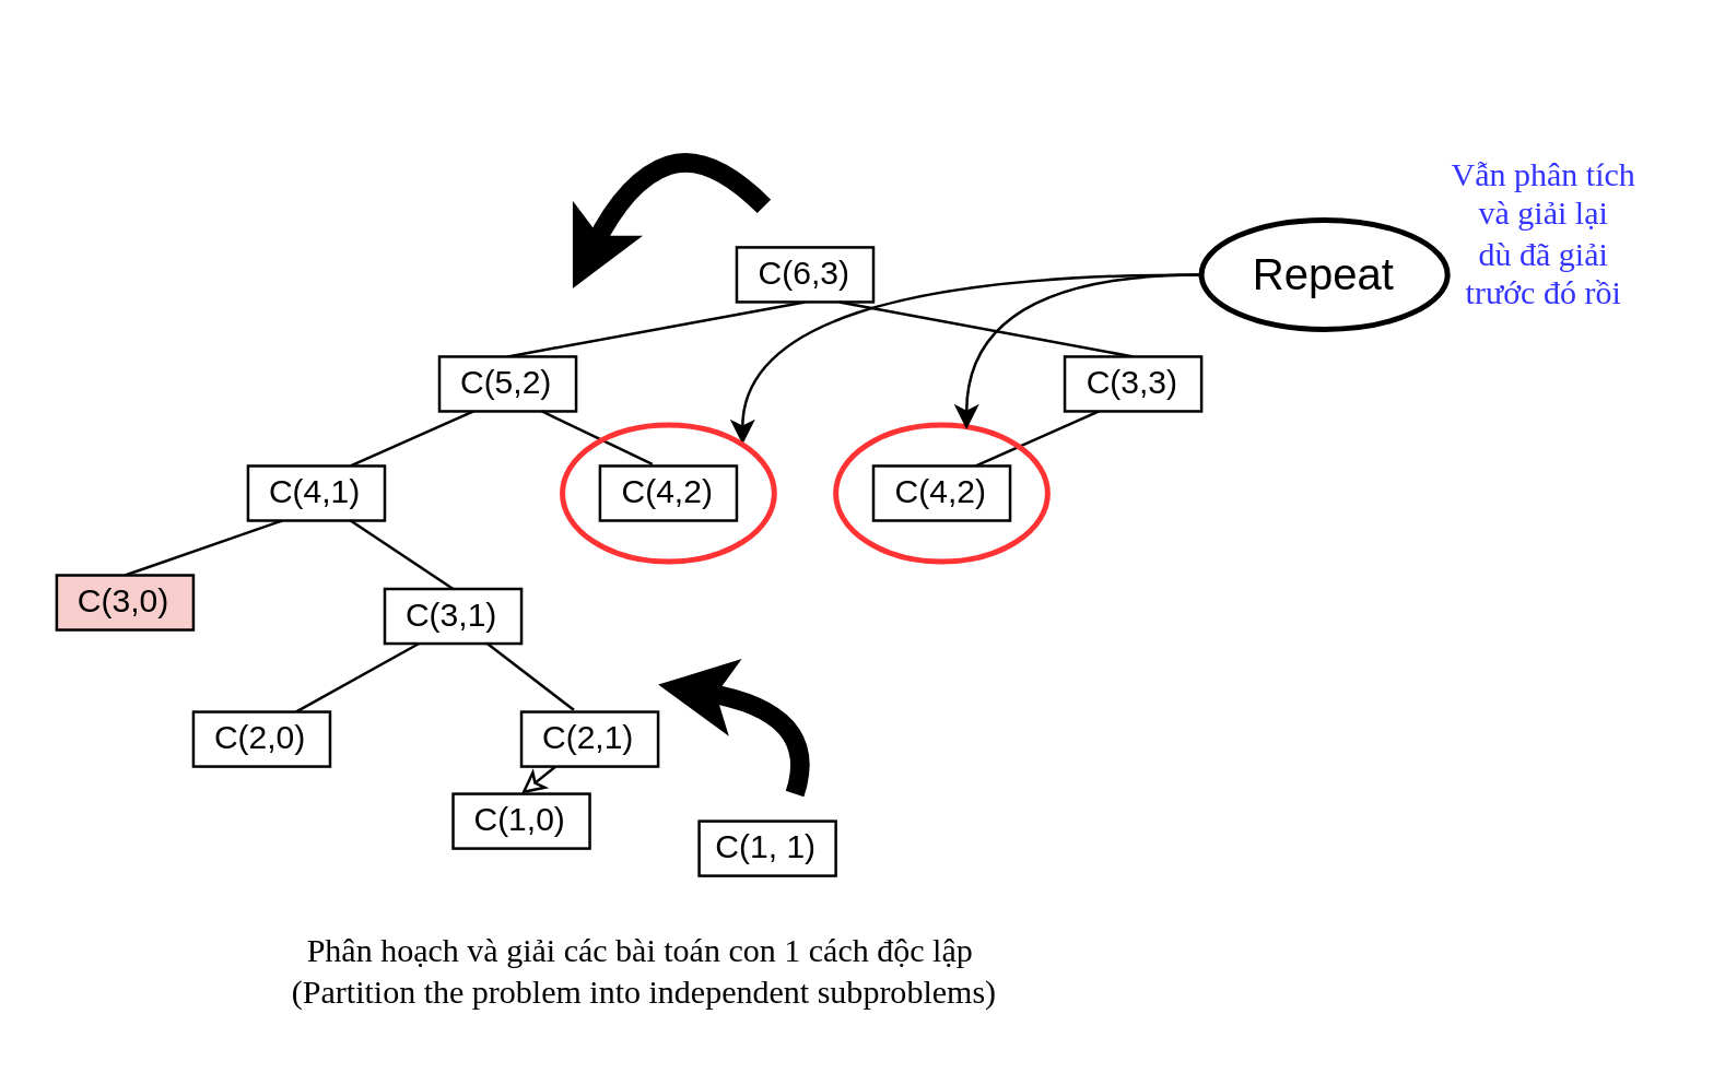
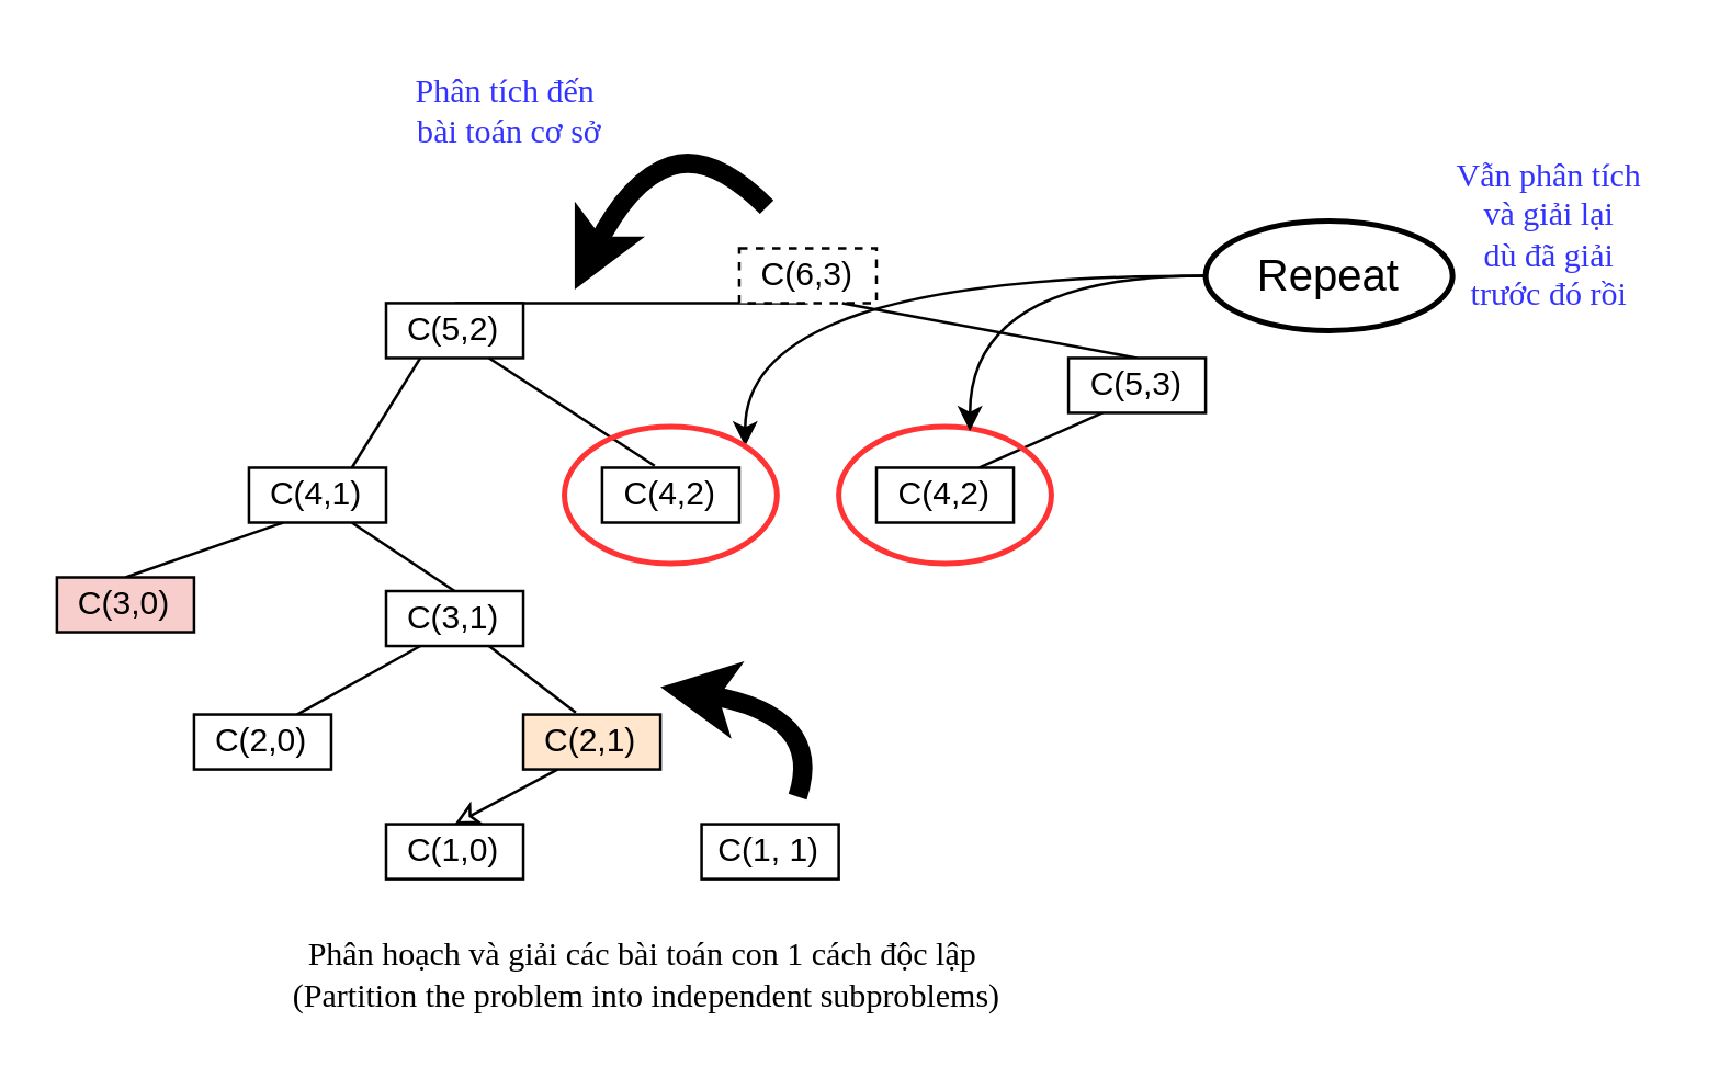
  <mxCell id="0" />
  <mxCell id="1" parent="0" />
  <mxCell id="2" style="rounded=0;orthogonalLoop=1;jettySize=auto;html=1;exitX=0.5;exitY=1;exitDx=0;exitDy=0;entryX=0.5;entryY=0;entryDx=0;entryDy=0;endArrow=none;endFill=0;" parent="1" source="3" target="6" edge="1"><mxGeometry relative="1" as="geometry"><mxPoint x="201.5" y="140" as="targetPoint" /><mxPoint x="246.5" y="110" as="sourcePoint" /></mxGeometry></mxCell>
- <mxCell id="3" value="C(6,3)" style="rounded=0;whiteSpace=wrap;html=1;" parent="1" vertex="1"><mxGeometry x="269" y="90" width="50" height="20" as="geometry" /></mxCell>
+ <mxCell id="3" value="C(6,3)" style="rounded=0;whiteSpace=wrap;html=1;dashed=1;" parent="1" vertex="1"><mxGeometry x="269" y="90" width="50" height="20" as="geometry" /></mxCell>
  <mxCell id="4" style="rounded=0;orthogonalLoop=1;jettySize=auto;html=1;exitX=0.75;exitY=1;exitDx=0;exitDy=0;entryX=0.5;entryY=0;entryDx=0;entryDy=0;strokeColor=default;endArrow=none;endFill=0;" parent="1" source="3" target="14" edge="1"><mxGeometry relative="1" as="geometry"><mxPoint x="348.15" y="139.32" as="targetPoint" /></mxGeometry></mxCell>
  <mxCell id="5" style="rounded=0;orthogonalLoop=1;jettySize=auto;html=1;exitX=0.25;exitY=1;exitDx=0;exitDy=0;entryX=0.75;entryY=0;entryDx=0;entryDy=0;endArrow=none;endFill=0;" parent="1" source="6" target="9" edge="1"><mxGeometry relative="1" as="geometry" /></mxCell>
- <mxCell id="6" value="C(5,2)" style="rounded=0;whiteSpace=wrap;html=1;" parent="1" vertex="1"><mxGeometry x="160.25" y="130" width="50" height="20" as="geometry" /></mxCell>
+ <mxCell id="6" value="C(5,2)" style="rounded=0;whiteSpace=wrap;html=1;" parent="1" vertex="1"><mxGeometry x="140.25" y="110" width="50" height="20" as="geometry" /></mxCell>
  <mxCell id="7" style="rounded=0;orthogonalLoop=1;jettySize=auto;html=1;exitX=0.25;exitY=1;exitDx=0;exitDy=0;entryX=0.5;entryY=0;entryDx=0;entryDy=0;endArrow=none;endFill=0;" parent="1" source="9" target="12" edge="1"><mxGeometry relative="1" as="geometry" /></mxCell>
  <mxCell id="8" style="rounded=0;orthogonalLoop=1;jettySize=auto;html=1;exitX=0.75;exitY=1;exitDx=0;exitDy=0;entryX=0.5;entryY=0;entryDx=0;entryDy=0;endArrow=none;endFill=0;" parent="1" source="9" target="17" edge="1"><mxGeometry relative="1" as="geometry" /></mxCell>
  <mxCell id="9" value="C(4,1)" style="rounded=0;whiteSpace=wrap;html=1;" parent="1" vertex="1"><mxGeometry x="90.25" y="170" width="50" height="20" as="geometry" /></mxCell>
  <mxCell id="10" value="C(4,2)" style="rounded=0;whiteSpace=wrap;html=1;" parent="1" vertex="1"><mxGeometry x="219" y="170" width="50" height="20" as="geometry" /></mxCell>
  <mxCell id="11" style="rounded=0;orthogonalLoop=1;jettySize=auto;html=1;exitX=0.75;exitY=1;exitDx=0;exitDy=0;entryX=0.383;entryY=-0.034;entryDx=0;entryDy=0;entryPerimeter=0;strokeColor=default;endArrow=none;endFill=0;" parent="1" source="6" target="10" edge="1"><mxGeometry relative="1" as="geometry" /></mxCell>
  <mxCell id="12" value="C(3,0)" style="rounded=0;whiteSpace=wrap;html=1;fillColor=#f8cecc;" parent="1" vertex="1"><mxGeometry x="20.25" y="210" width="50" height="20" as="geometry" /></mxCell>
  <mxCell id="13" style="rounded=0;orthogonalLoop=1;jettySize=auto;html=1;exitX=0.25;exitY=1;exitDx=0;exitDy=0;entryX=0.75;entryY=0;entryDx=0;entryDy=0;endArrow=none;endFill=0;" parent="1" source="14" target="15" edge="1"><mxGeometry relative="1" as="geometry" /></mxCell>
- <mxCell id="14" value="C(3,3)" style="rounded=0;whiteSpace=wrap;html=1;" parent="1" vertex="1"><mxGeometry x="389" y="130" width="50" height="20" as="geometry" /></mxCell>
+ <mxCell id="14" value="C(5,3)" style="rounded=0;whiteSpace=wrap;html=1;" parent="1" vertex="1"><mxGeometry x="389" y="130" width="50" height="20" as="geometry" /></mxCell>
  <mxCell id="15" value="C(4,2)" style="rounded=0;whiteSpace=wrap;html=1;" parent="1" vertex="1"><mxGeometry x="319" y="170" width="50" height="20" as="geometry" /></mxCell>
  <mxCell id="16" style="rounded=0;orthogonalLoop=1;jettySize=auto;html=1;exitX=0.25;exitY=1;exitDx=0;exitDy=0;entryX=0.75;entryY=0;entryDx=0;entryDy=0;endArrow=none;endFill=0;" parent="1" source="17" target="18" edge="1"><mxGeometry relative="1" as="geometry" /></mxCell>
  <mxCell id="17" value="C(3,1)" style="rounded=0;whiteSpace=wrap;html=1;" parent="1" vertex="1"><mxGeometry x="140.25" y="215" width="50" height="20" as="geometry" /></mxCell>
  <mxCell id="18" value="C(2,0)" style="rounded=0;whiteSpace=wrap;html=1;" parent="1" vertex="1"><mxGeometry x="70.25" y="260" width="50" height="20" as="geometry" /></mxCell>
  <mxCell id="19" style="rounded=0;orthogonalLoop=1;jettySize=auto;html=1;exitX=0.25;exitY=1;exitDx=0;exitDy=0;entryX=0.5;entryY=0;entryDx=0;entryDy=0;endArrow=classic;endFill=0;" parent="1" source="20" target="22" edge="1"><mxGeometry relative="1" as="geometry" /></mxCell>
- <mxCell id="20" value="C(2,1)" style="rounded=0;whiteSpace=wrap;html=1;" parent="1" vertex="1"><mxGeometry x="190.25" y="260" width="50" height="20" as="geometry" /></mxCell>
+ <mxCell id="20" value="C(2,1)" style="rounded=0;whiteSpace=wrap;html=1;fillColor=#ffe6cc;" parent="1" vertex="1"><mxGeometry x="190.25" y="260" width="50" height="20" as="geometry" /></mxCell>
  <mxCell id="21" style="rounded=0;orthogonalLoop=1;jettySize=auto;html=1;exitX=0.75;exitY=1;exitDx=0;exitDy=0;entryX=0.383;entryY=-0.034;entryDx=0;entryDy=0;entryPerimeter=0;strokeColor=default;endArrow=none;endFill=0;" parent="1" source="17" target="20" edge="1"><mxGeometry relative="1" as="geometry" /></mxCell>
- <mxCell id="22" value="C(1,0)" style="rounded=0;whiteSpace=wrap;html=1;" parent="1" vertex="1"><mxGeometry x="165.25" y="290" width="50" height="20" as="geometry" /></mxCell>
+ <mxCell id="22" value="C(1,0)" style="rounded=0;whiteSpace=wrap;html=1;" parent="1" vertex="1"><mxGeometry x="140.25" y="300" width="50" height="20" as="geometry" /></mxCell>
  <mxCell id="23" value="C(1, 1)" style="rounded=0;whiteSpace=wrap;html=1;" parent="1" vertex="1"><mxGeometry x="255.25" y="300" width="50" height="20" as="geometry" /></mxCell>
  <mxCell id="24" style="rounded=0;orthogonalLoop=1;jettySize=auto;html=1;entryX=1;entryY=0;entryDx=0;entryDy=0;edgeStyle=orthogonalEdgeStyle;curved=1;" parent="1" source="25" target="26" edge="1"><mxGeometry relative="1" as="geometry" /></mxCell>
  <mxCell id="25" value="&lt;font style=&quot;font-size: 16px;&quot;&gt;Repeat&lt;/font&gt;" style="ellipse;whiteSpace=wrap;html=1;strokeWidth=2;" parent="1" vertex="1"><mxGeometry x="439" y="80" width="90" height="40" as="geometry" /></mxCell>
  <mxCell id="26" value="" style="ellipse;whiteSpace=wrap;html=1;fillColor=none;strokeColor=#FF3333;strokeWidth=2;" parent="1" vertex="1"><mxGeometry x="205.25" y="155" width="77.5" height="50" as="geometry" /></mxCell>
  <mxCell id="27" value="" style="ellipse;whiteSpace=wrap;html=1;fillColor=none;strokeColor=#FF3333;strokeWidth=2;" parent="1" vertex="1"><mxGeometry x="305.25" y="155" width="77.5" height="50" as="geometry" /></mxCell>
  <mxCell id="28" style="edgeStyle=orthogonalEdgeStyle;rounded=0;orthogonalLoop=1;jettySize=auto;html=1;entryX=0.617;entryY=0.032;entryDx=0;entryDy=0;entryPerimeter=0;curved=1;" parent="1" source="25" target="27" edge="1"><mxGeometry relative="1" as="geometry" /></mxCell>
  <mxCell id="29" value="" style="curved=1;endArrow=classic;html=1;rounded=0;strokeWidth=7;" parent="1" edge="1"><mxGeometry width="50" height="50" relative="1" as="geometry"><mxPoint x="279" y="75" as="sourcePoint" /><mxPoint x="209" y="105" as="targetPoint" /><Array as="points"><mxPoint x="259" y="55" /><mxPoint x="229" y="65" /><mxPoint x="209" y="105" /></Array></mxGeometry></mxCell>
+ <mxCell id="30" value="&lt;font color=&quot;#3333ff&quot; face=&quot;Cambria Math&quot;&gt;Phân tích đến&amp;nbsp;&lt;/font&gt;&lt;div&gt;&lt;font color=&quot;#3333ff&quot; face=&quot;Wup8K-i8UrOPHs9fDFAQ&quot;&gt;bài toán cơ sở&lt;/font&gt;&lt;/div&gt;" style="text;html=1;align=center;verticalAlign=middle;resizable=0;points=[];autosize=1;strokeColor=none;fillColor=none;" parent="1" vertex="1"><mxGeometry x="140.25" y="20" width="90" height="40" as="geometry" /></mxCell>
  <mxCell id="31" value="" style="curved=1;endArrow=classic;html=1;rounded=0;strokeWidth=7;" parent="1" edge="1"><mxGeometry width="50" height="50" relative="1" as="geometry"><mxPoint x="290.25" y="290" as="sourcePoint" /><mxPoint x="240.25" y="250" as="targetPoint" /><Array as="points"><mxPoint x="300.25" y="260" /></Array></mxGeometry></mxCell>
  <mxCell id="32" value="&lt;font color=&quot;#3333ff&quot; face=&quot;Cambria Math&quot;&gt;Vẫn phân tích&lt;/font&gt;&lt;div&gt;&lt;font color=&quot;#3333ff&quot; face=&quot;a93fB6Gu_Vs1kukQMlRY&quot;&gt;và giải lại&lt;/font&gt;&lt;/div&gt;&lt;div&gt;&lt;font color=&quot;#3333ff&quot; face=&quot;a93fB6Gu_Vs1kukQMlRY&quot;&gt;dù đã giải&lt;/font&gt;&lt;/div&gt;&lt;div&gt;&lt;font color=&quot;#3333ff&quot; face=&quot;a93fB6Gu_Vs1kukQMlRY&quot;&gt;trước đó rồi&lt;/font&gt;&lt;/div&gt;" style="text;html=1;align=center;verticalAlign=middle;resizable=0;points=[];autosize=1;strokeColor=none;fillColor=none;" parent="1" vertex="1"><mxGeometry x="519" y="50" width="90" height="70" as="geometry" /></mxCell>
  <mxCell id="33" value="&lt;font face=&quot;Cambria Math&quot;&gt;Phân hoạch và giải các bài toán con 1 cách độc lập&amp;nbsp;&lt;/font&gt;&lt;div&gt;&lt;font face=&quot;Cambria Math&quot;&gt;(Partition the problem into independent subproblems)&lt;/font&gt;&lt;/div&gt;" style="text;html=1;align=center;verticalAlign=middle;resizable=0;points=[];autosize=1;strokeColor=none;fillColor=none;" parent="1" vertex="1"><mxGeometry x="90.25" y="335" width="290" height="40" as="geometry" /></mxCell>
